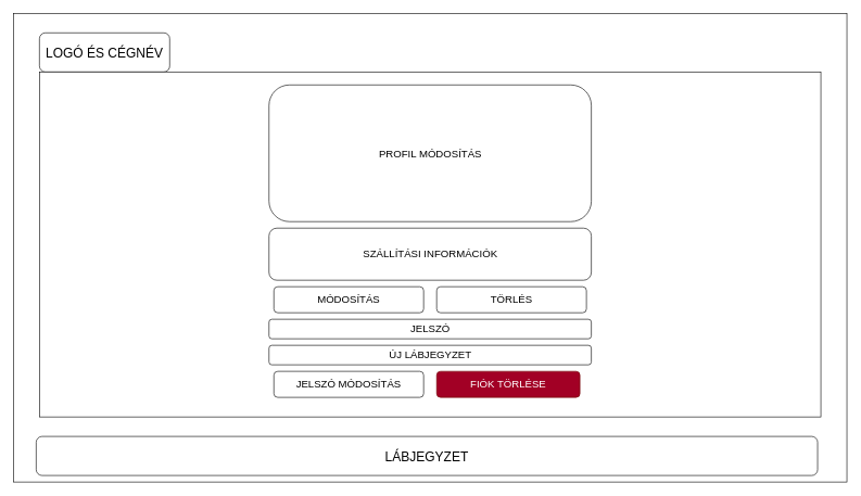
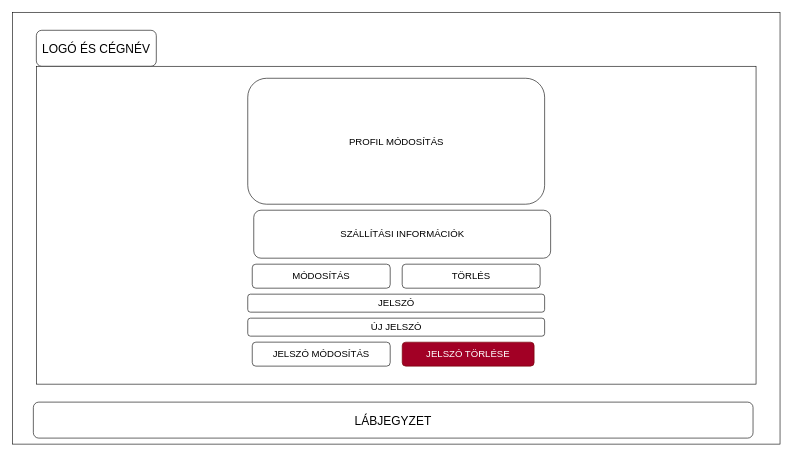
  <mxCell id="0" />
  <mxCell id="1" parent="0" />
  <mxCell id="2" value="" style="rounded=0;whiteSpace=wrap;html=1;fontSize=20;" parent="1" vertex="1"><mxGeometry width="1280" height="720" as="geometry" x="20" y="20" /></mxCell>
  <mxCell id="3" value="LÁBJEGYZET" style="rounded=1;whiteSpace=wrap;html=1;fontSize=20;" parent="1" vertex="1"><mxGeometry x="55" y="670" width="1200" height="60" as="geometry" /></mxCell>
  <mxCell id="4" value="LOGÓ ÉS CÉGNÉV" style="rounded=1;whiteSpace=wrap;html=1;fontSize=20;" parent="1" vertex="1"><mxGeometry x="60" y="50" width="200" height="60" as="geometry" /></mxCell>
  <mxCell id="5" value="" style="rounded=0;whiteSpace=wrap;html=1;fontSize=20;" parent="1" vertex="1"><mxGeometry x="60" y="110" width="1200" height="530" as="geometry" /></mxCell>
  <mxCell id="6" value="PROFIL MÓDOSÍTÁS" style="rounded=1;whiteSpace=wrap;html=1;fontSize=16;" parent="1" vertex="1"><mxGeometry x="412.5" y="130" width="495" height="210" as="geometry" /></mxCell>
- <mxCell id="7" value="FIÓK TÖRLÉSE" style="rounded=1;whiteSpace=wrap;html=1;fillColor=#a20025;fontColor=#ffffff;strokeColor=#6F0000;fontSize=16;" parent="1" vertex="1"><mxGeometry x="670" y="570" width="220" height="40" as="geometry" /></mxCell>
+ <mxCell id="7" value="JELSZÓ TÖRLÉSE" style="rounded=1;whiteSpace=wrap;html=1;fillColor=#a20025;fontColor=#ffffff;strokeColor=#6F0000;fontSize=16;" parent="1" vertex="1"><mxGeometry x="670" y="570" width="220" height="40" as="geometry" /></mxCell>
  <mxCell id="8" value="JELSZÓ MÓDOSÍTÁS" style="rounded=1;whiteSpace=wrap;html=1;fontSize=16;" parent="1" vertex="1"><mxGeometry x="420" y="570" width="230" height="40" as="geometry" /></mxCell>
- <mxCell id="9" value="SZÁLLÍTÁSI INFORMÁCIÓK" style="rounded=1;whiteSpace=wrap;html=1;fontSize=16;" parent="1" vertex="1"><mxGeometry x="412.5" y="350" width="495" height="80" as="geometry" /></mxCell>
+ <mxCell id="9" value="SZÁLLÍTÁSI INFORMÁCIÓK" style="rounded=1;whiteSpace=wrap;html=1;fontSize=16;" parent="1" vertex="1"><mxGeometry x="422.5" y="350" width="495" height="80" as="geometry" /></mxCell>
  <mxCell id="10" value="MÓDOSÍTÁS" style="rounded=1;whiteSpace=wrap;html=1;fontSize=16;" parent="1" vertex="1"><mxGeometry x="420" y="440" width="230" height="40" as="geometry" /></mxCell>
  <mxCell id="11" value="JELSZÓ" style="rounded=1;whiteSpace=wrap;html=1;fontSize=16;" parent="1" vertex="1"><mxGeometry x="412.5" y="490" width="495" height="30" as="geometry" /></mxCell>
- <mxCell id="12" value="ÚJ LÁBJEGYZET" style="rounded=1;whiteSpace=wrap;html=1;fontSize=16;" parent="1" vertex="1"><mxGeometry x="412.5" y="530" width="495" height="30" as="geometry" /></mxCell>
+ <mxCell id="12" value="ÚJ JELSZÓ" style="rounded=1;whiteSpace=wrap;html=1;fontSize=16;" parent="1" vertex="1"><mxGeometry x="412.5" y="530" width="495" height="30" as="geometry" /></mxCell>
  <mxCell id="13" value="TÖRLÉS" style="rounded=1;whiteSpace=wrap;html=1;fontSize=16;" parent="1" vertex="1"><mxGeometry x="670" y="440" width="230" height="40" as="geometry" /></mxCell>
